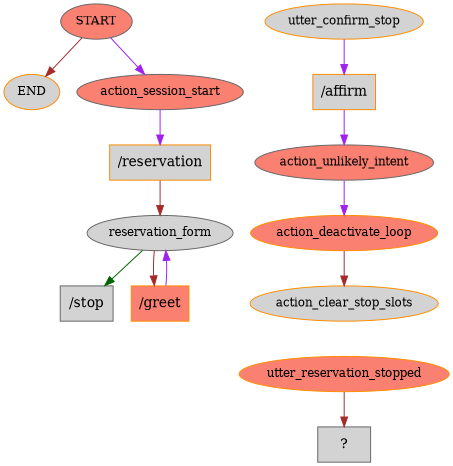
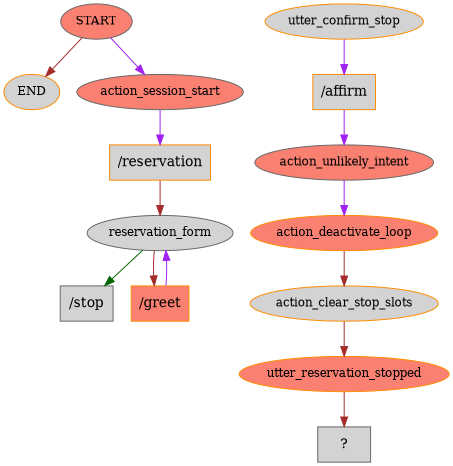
  digraph {
    node [color=darkorange fillcolor=lightgrey fontsize=12 style=filled]
    edge [color=brown]
    n1 [color=gray40 fillcolor=salmon label=START]
    n2 [label=END]
    n3 [color=gray40 fillcolor=salmon label=action_session_start]
    n4 [label="/reservation" shape=rect fontsize=""]
    n5 [color=gray40 label=reservation_form]
    n6 [color=gray40 label="/stop" shape=rect fontsize=""]
    n7 [fillcolor=salmon label="/greet" shape=rect fontsize=""]
    n8 [label=utter_confirm_stop]
    n9 [label="/affirm" shape=rect fontsize=""]
    n10 [color=gray40 fillcolor=salmon label=action_unlikely_intent]
    n11 [fillcolor=salmon label=action_deactivate_loop]
    n12 [label=action_clear_stop_slots]
    n13 [fillcolor=salmon label=utter_reservation_stopped]
    n14 [color=gray40 label="  ?  " shape=rect fontsize=""]
    n1 -> n2
    n1 -> n3 [color=purple]
    n3 -> n4 [color=purple]
    n4 -> n5
    n5 -> n6 [color=darkgreen]
    n5 -> n7
    n7 -> n5 [color=purple]
    n8 -> n9 [color=purple]
    n9 -> n10 [color=purple]
    n10 -> n11 [color=purple]
    n11 -> n12
+   n12 -> n13
    n13 -> n14
  }
